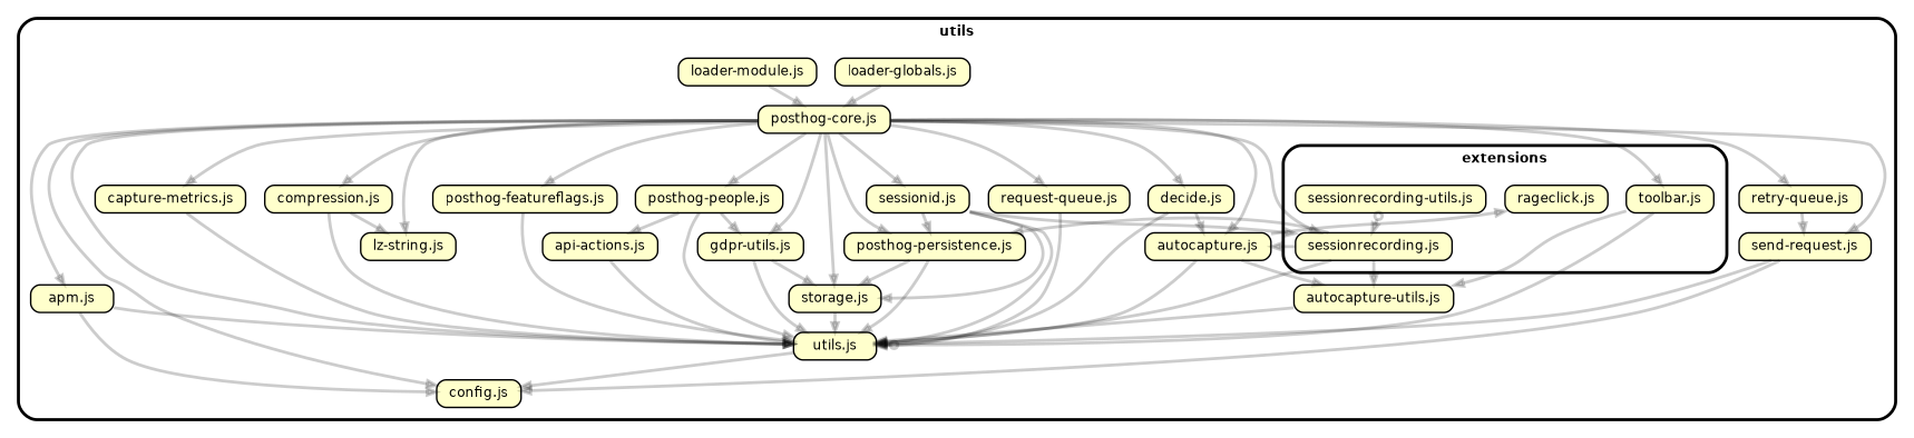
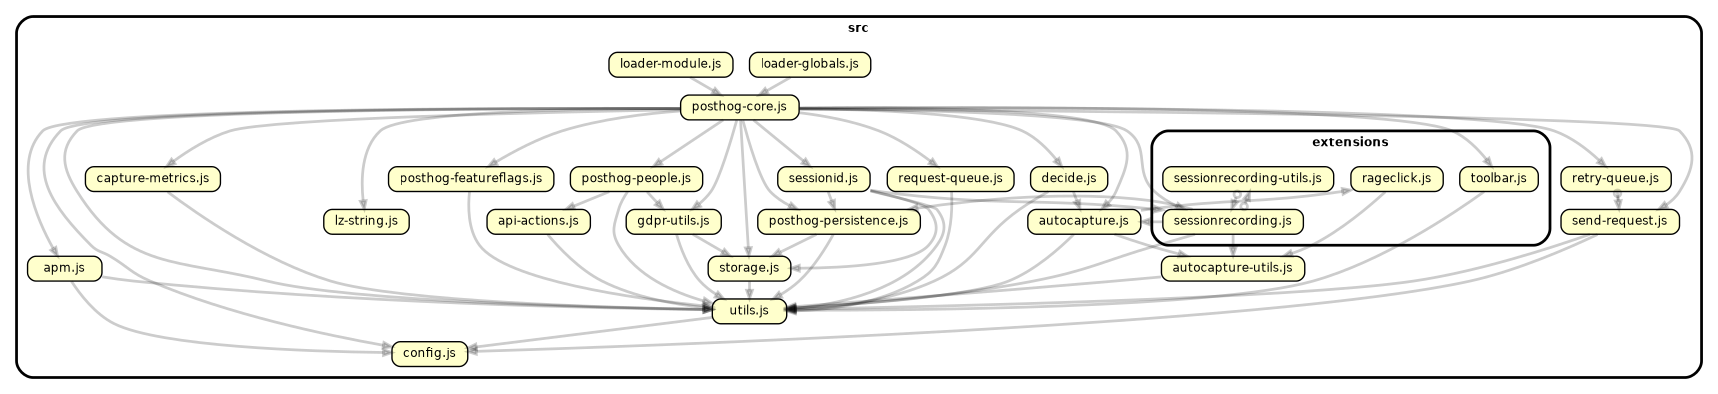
  strict digraph {
    compound=true
    fillcolor="#ffffff"
    fontname="Helvetica-bold"
    fontsize=9
    nodesep=0.16
    ordering=out
    rankdir=TB
    ranksep=0.18
    splines=true
    style="rounded,bold,filled"
    node [color=black fillcolor="#ffffcc" fontcolor=black fontname=Helvetica fontsize=9 shape=box style="rounded, filled"]
    edge [arrowhead=normal arrowsize=0.6 color="#00000033" fontname=Helvetica fontsize=9 penwidth=2.0]
    n1 [height=0.2 label=<rageclick.js>]
    n2 [height=0.2 label=<sessionrecording-utils.js>]
    n3 [height=0.2 label=<sessionrecording.js>]
    n4 [height=0.2 label=<toolbar.js>]
    n5 [height=0.2 label=<api-actions.js>]
    n6 [height=0.2 label=<utils.js>]
    n7 [height=0.2 label=<apm.js>]
    n8 [height=0.2 label=<config.js>]
    n9 [height=0.2 label=<autocapture-utils.js>]
    n10 [height=0.2 label=<autocapture.js>]
    n11 [height=0.2 label=<capture-metrics.js>]
-   n12 [height=0.2 label=<compression.js>]
    n13 [height=0.2 label=<lz-string.js>]
    n14 [height=0.2 label=<decide.js>]
    n15 [height=0.2 label=<posthog-persistence.js>]
    n16 [height=0.2 label=<gdpr-utils.js>]
    n17 [height=0.2 label=<storage.js>]
    n18 [height=0.2 label=<loader-globals.js>]
    n19 [height=0.2 label=<posthog-core.js>]
    n20 [height=0.2 label=<loader-module.js>]
    n21 [height=0.2 label=<posthog-featureflags.js>]
    n22 [height=0.2 label=<posthog-people.js>]
    n23 [height=0.2 label=<request-queue.js>]
    n24 [height=0.2 label=<retry-queue.js>]
    n25 [height=0.2 label=<send-request.js>]
    n26 [height=0.2 label=<sessionid.js>]
    subgraph cluster_1 {
-     label=utils
+     label=src
      n5
      n6
      n7
      n8
      n9
      n10
      n11
-     n12
      n13
      n14
      n15
      n16
      n17
      n18
      n19
      n20
      n21
      n22
      n23
      n24
      n25
      n26
      subgraph cluster_2 {
        label=extensions
        n1
        n2
        n3
        n4
      }
    }
    n2 -> n3 [arrowhead=normalnoneodot]
+   n3 -> n2 [arrowhead=normalnoneodot]
    n3 -> n6
    n3 -> n9
    n3 -> n10
    n3 -> n15
-   n4 -> n6 [arrowhead=normalnoneodot]
-   n4 -> n9
+   n4 -> n6
+   n1 -> n9
    n5 -> n6
    n6 -> n8
    n7 -> n6
    n7 -> n8
    n9 -> n6
    n10 -> n1
    n10 -> n6
    n10 -> n9
    n11 -> n6
-   n12 -> n6
-   n12 -> n13
    n14 -> n6
    n14 -> n10
    n15 -> n6
    n15 -> n17
    n16 -> n6
    n16 -> n17
    n17 -> n6
    n18 -> n19
    n19 -> n3
    n19 -> n4
    n19 -> n6
    n19 -> n7
    n19 -> n8
    n19 -> n10
    n19 -> n11
-   n19 -> n12
    n19 -> n13
    n19 -> n14
    n19 -> n15
    n19 -> n16
    n19 -> n17
    n19 -> n21
    n19 -> n22
    n19 -> n23
    n19 -> n24
    n19 -> n25
    n19 -> n26
    n20 -> n19
    n21 -> n6
    n22 -> n5
    n22 -> n6
    n22 -> n16
    n23 -> n6
-   n24 -> n25
+   n24 -> n25 [arrowhead=normalnoneodot]
    n25 -> n6
    n25 -> n8
    n26 -> n3
    n26 -> n6
    n26 -> n15
    n26 -> n17
  }
